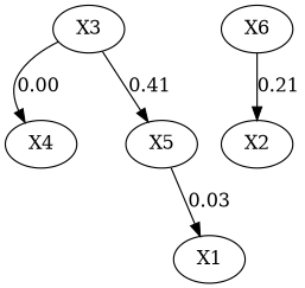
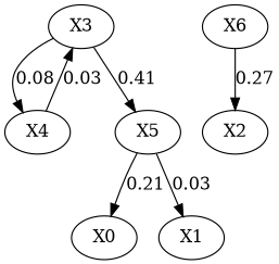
  digraph {
    n1 [label=X3]
    n2 [label=X4]
    n3 [label=X5]
+   n4 [label=X0]
    n5 [label=X1]
    n6 [label=X6]
    n7 [label=X2]
-   n1 -> n2 [label=0.00]
+   n1 -> n2 [label=0.08]
    n1 -> n3 [label=0.41]
+   n2 -> n1 [label=0.03]
+   n3 -> n4 [label=0.21]
    n3 -> n5 [label=0.03]
-   n6 -> n7 [label=0.21]
+   n6 -> n7 [label=0.27]
  }
